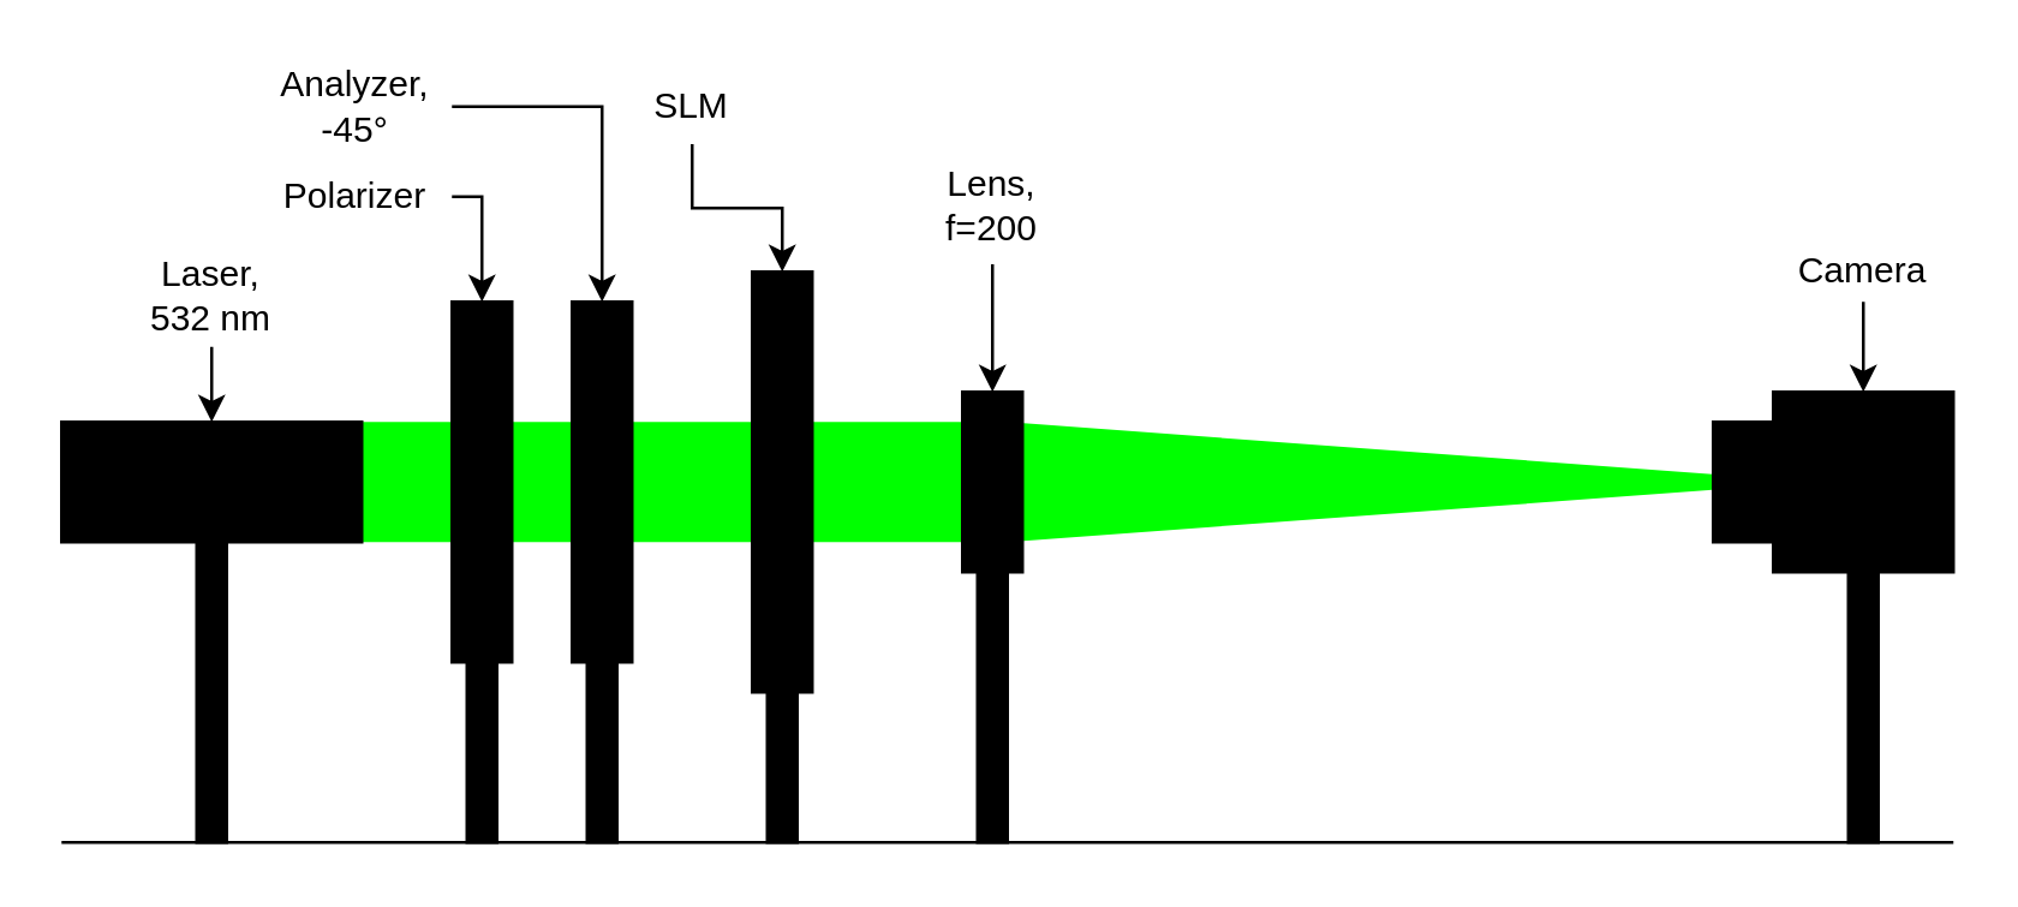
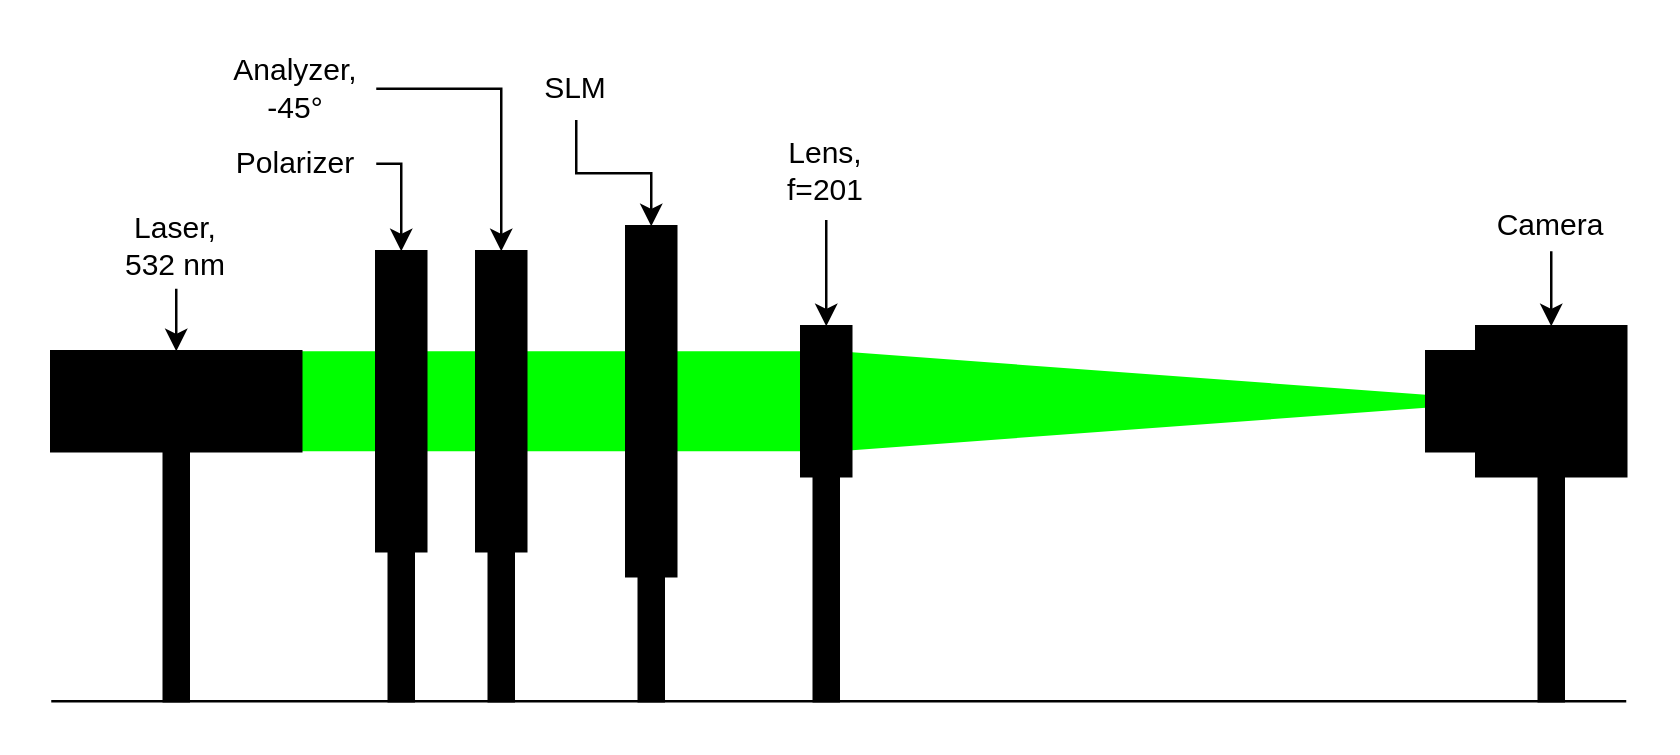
  <mxCell id="0" />
  <mxCell id="1" parent="0" />
  <mxCell id="2" value="" style="triangle;whiteSpace=wrap;html=1;fillColor=#00FF00;strokeColor=none;rounded=0;" parent="1" vertex="1"><mxGeometry x="335" y="140" width="270" height="40" as="geometry" /></mxCell>
  <mxCell id="3" value="" style="rounded=0;whiteSpace=wrap;html=1;strokeColor=none;fillColor=#00FF00;" parent="1" vertex="1"><mxGeometry x="120" y="140" width="30" height="40" as="geometry" /></mxCell>
  <mxCell id="4" value="" style="rounded=0;whiteSpace=wrap;html=1;strokeColor=none;fillColor=#00FF00;" parent="1" vertex="1"><mxGeometry x="170" y="140" width="20" height="40" as="geometry" /></mxCell>
  <mxCell id="5" value="" style="rounded=0;whiteSpace=wrap;html=1;strokeColor=none;fillColor=#00FF00;" parent="1" vertex="1"><mxGeometry x="210" y="140" width="40" height="40" as="geometry" /></mxCell>
  <mxCell id="6" value="" style="rounded=0;whiteSpace=wrap;html=1;strokeColor=none;fillColor=#00FF00;" parent="1" vertex="1"><mxGeometry x="270" y="140" width="50" height="40" as="geometry" /></mxCell>
  <mxCell id="7" value="" style="endArrow=none;html=1;rounded=0;" parent="1" edge="1"><mxGeometry width="50" height="50" relative="1" as="geometry"><mxPoint x="20" y="280" as="sourcePoint" /><mxPoint x="650" y="280" as="targetPoint" /></mxGeometry></mxCell>
  <mxCell id="8" value="" style="rounded=0;whiteSpace=wrap;html=1;fillColor=#000000;" parent="1" vertex="1"><mxGeometry x="65" y="180" width="10" height="100" as="geometry" /></mxCell>
  <mxCell id="9" value="" style="rounded=0;whiteSpace=wrap;html=1;fillColor=#000000;" parent="1" vertex="1"><mxGeometry x="615" y="190" width="10" height="90" as="geometry" /></mxCell>
  <mxCell id="10" value="" style="rounded=0;whiteSpace=wrap;html=1;fillColor=#000000;" parent="1" vertex="1"><mxGeometry x="325" y="190" width="10" height="90" as="geometry" /></mxCell>
  <mxCell id="11" style="edgeStyle=orthogonalEdgeStyle;rounded=0;orthogonalLoop=1;jettySize=auto;html=1;exitX=0.5;exitY=1;exitDx=0;exitDy=0;entryX=0.5;entryY=0;entryDx=0;entryDy=0;" parent="1" source="12" target="18" edge="1"><mxGeometry relative="1" as="geometry" /></mxCell>
  <mxCell id="12" value="&lt;div&gt;Laser,&lt;/div&gt;&lt;div&gt;532 nm&lt;/div&gt;" style="text;html=1;strokeColor=none;fillColor=none;align=center;verticalAlign=middle;whiteSpace=wrap;rounded=0;" parent="1" vertex="1"><mxGeometry x="40" y="80" width="60" height="35" as="geometry" /></mxCell>
  <mxCell id="13" value="" style="edgeStyle=none;html=1;rounded=0;" parent="1" source="14" target="15" edge="1"><mxGeometry relative="1" as="geometry" /></mxCell>
- <mxCell id="14" value="&lt;div&gt;Lens,&lt;/div&gt;&lt;div&gt;f=200&lt;br&gt;&lt;/div&gt;" style="text;html=1;strokeColor=none;fillColor=none;align=center;verticalAlign=middle;whiteSpace=wrap;rounded=0;" parent="1" vertex="1"><mxGeometry x="300" y="47.5" width="60" height="40" as="geometry" /></mxCell>
+ <mxCell id="14" value="&lt;div&gt;Lens,&lt;/div&gt;&lt;div&gt;f=201&lt;br&gt;&lt;/div&gt;" style="text;html=1;strokeColor=none;fillColor=none;align=center;verticalAlign=middle;whiteSpace=wrap;rounded=0;" parent="1" vertex="1"><mxGeometry x="300" y="47.5" width="60" height="40" as="geometry" /></mxCell>
  <mxCell id="15" value="" style="rounded=0;whiteSpace=wrap;html=1;fillColor=#000000;" parent="1" vertex="1"><mxGeometry x="320" y="130" width="20" height="60" as="geometry" /></mxCell>
  <mxCell id="16" value="" style="rounded=0;whiteSpace=wrap;html=1;fillColor=#000000;" parent="1" vertex="1"><mxGeometry x="570" y="140" width="20" height="40" as="geometry" /></mxCell>
  <mxCell id="17" value="" style="rounded=0;whiteSpace=wrap;html=1;fillColor=#000000;" parent="1" vertex="1"><mxGeometry x="590" y="130" width="60" height="60" as="geometry" /></mxCell>
  <mxCell id="18" value="" style="rounded=0;whiteSpace=wrap;html=1;fillColor=#000000;" parent="1" vertex="1"><mxGeometry x="20" y="140" width="100" height="40" as="geometry" /></mxCell>
  <mxCell id="19" value="" style="edgeStyle=orthogonalEdgeStyle;rounded=0;orthogonalLoop=1;jettySize=auto;html=1;" parent="1" source="20" target="17" edge="1"><mxGeometry relative="1" as="geometry" /></mxCell>
  <mxCell id="20" value="Camera" style="text;html=1;strokeColor=none;fillColor=none;align=center;verticalAlign=middle;whiteSpace=wrap;rounded=0;" parent="1" vertex="1"><mxGeometry x="590" y="80" width="60" height="20" as="geometry" /></mxCell>
  <mxCell id="21" value="" style="rounded=0;whiteSpace=wrap;html=1;fillColor=#000000;" parent="1" vertex="1"><mxGeometry x="155" y="220" width="10" height="60" as="geometry" /></mxCell>
  <mxCell id="22" value="" style="rounded=0;whiteSpace=wrap;html=1;fillColor=#000000;" parent="1" vertex="1"><mxGeometry x="195" y="220" width="10" height="60" as="geometry" /></mxCell>
  <mxCell id="23" style="edgeStyle=orthogonalEdgeStyle;rounded=0;orthogonalLoop=1;jettySize=auto;html=1;exitX=1;exitY=0.5;exitDx=0;exitDy=0;entryX=0.5;entryY=0;entryDx=0;entryDy=0;" parent="1" source="24" target="27" edge="1"><mxGeometry relative="1" as="geometry" /></mxCell>
  <mxCell id="24" value="Polarizer" style="text;html=1;strokeColor=none;fillColor=none;align=center;verticalAlign=middle;whiteSpace=wrap;rounded=0;" parent="1" vertex="1"><mxGeometry x="86" y="50" width="64" height="30" as="geometry" /></mxCell>
  <mxCell id="25" style="edgeStyle=orthogonalEdgeStyle;rounded=0;orthogonalLoop=1;jettySize=auto;html=1;exitX=1;exitY=0.5;exitDx=0;exitDy=0;entryX=0.5;entryY=0;entryDx=0;entryDy=0;" parent="1" source="26" target="28" edge="1"><mxGeometry relative="1" as="geometry"><mxPoint x="155" y="25" as="sourcePoint" /></mxGeometry></mxCell>
  <mxCell id="26" value="Analyzer,&lt;br&gt;-45°" style="text;html=1;strokeColor=none;fillColor=none;align=center;verticalAlign=middle;whiteSpace=wrap;rounded=0;" parent="1" vertex="1"><mxGeometry x="86" y="20" width="64" height="30" as="geometry" /></mxCell>
  <mxCell id="27" value="" style="rounded=0;whiteSpace=wrap;html=1;fillColor=#000000;" parent="1" vertex="1"><mxGeometry x="150" y="100" width="20" height="120" as="geometry" /></mxCell>
  <mxCell id="28" value="" style="rounded=0;whiteSpace=wrap;html=1;fillColor=#000000;" parent="1" vertex="1"><mxGeometry x="190" y="100" width="20" height="120" as="geometry" /></mxCell>
  <mxCell id="29" value="" style="rounded=0;whiteSpace=wrap;html=1;fillColor=#000000;" parent="1" vertex="1"><mxGeometry x="255" y="230" width="10" height="50" as="geometry" /></mxCell>
  <mxCell id="30" style="edgeStyle=orthogonalEdgeStyle;rounded=0;orthogonalLoop=1;jettySize=auto;html=1;exitX=0.5;exitY=1;exitDx=0;exitDy=0;" parent="1" source="31" target="32" edge="1"><mxGeometry relative="1" as="geometry" /></mxCell>
  <mxCell id="31" value="SLM" style="text;html=1;strokeColor=none;fillColor=none;align=center;verticalAlign=middle;whiteSpace=wrap;rounded=0;" parent="1" vertex="1"><mxGeometry x="200" y="22.5" width="60" height="25" as="geometry" /></mxCell>
  <mxCell id="32" value="" style="rounded=0;whiteSpace=wrap;html=1;fillColor=#000000;" parent="1" vertex="1"><mxGeometry x="250" y="90" width="20" height="140" as="geometry" /></mxCell>
